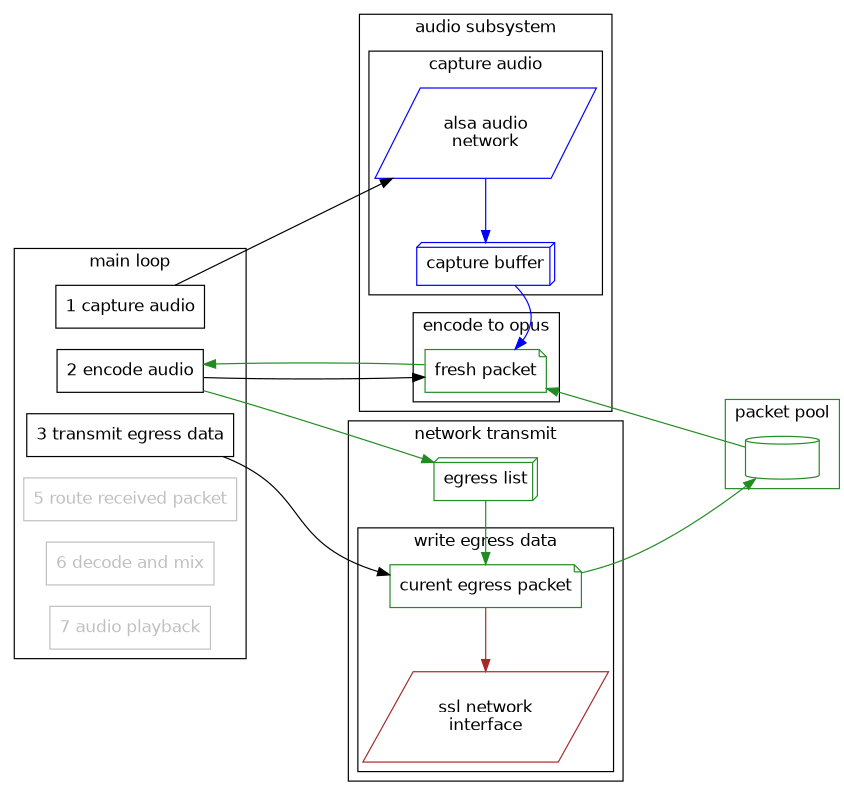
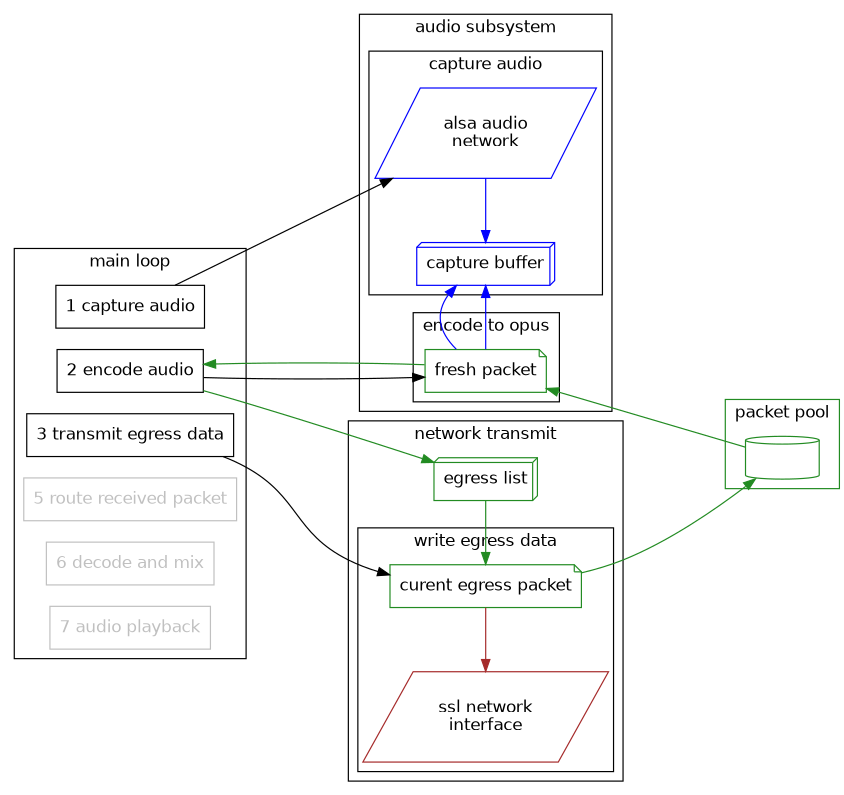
  digraph {
    compound=true
    fontname="DejaVu Sans"
    rankdir=LR
    node [color=forestgreen fontname="DejaVu Sans" shape=box]
    edge [fontname="DejaVu Sans" minlen=3 color=forestgreen]
    n1 [label="          " shape=cylinder]
    n2 [label="1 capture audio" color=""]
    n3 [label="2 encode audio" color=""]
    n4 [label="3 transmit egress data" color=""]
    n5 [color=gray fontcolor=gray label="5 route received packet"]
    n6 [color=gray fontcolor=gray label="6 decode and mix"]
    n7 [color=gray fontcolor=gray label="7 audio playback"]
    n8 [color=blue label=<alsa audio<br/>network> shape=parallelogram]
    n9 [color=blue label="capture buffer" shape=box3d]
    n10 [label="fresh packet" shape=note]
    n11 [label="curent egress packet" shape=note]
    n12 [color=brown label=<ssl network<br/>interface> shape=parallelogram]
    n13 [label="egress list" shape=box3d]
    subgraph cluster_1 {
      color=forestgreen
      label="packet pool"
      n1
    }
    subgraph cluster_2 {
      label="main loop"
      n2
      n3
      n4
      n5
      n6
      n7
    }
    subgraph cluster_3 {
      label="audio subsystem"
      subgraph cluster_4 {
        label="capture audio"
        n8
        n9
      }
      subgraph cluster_5 {
        label="encode to opus"
        n10
      }
    }
    subgraph cluster_6 {
      label="network transmit"
      n13
      subgraph cluster_7 {
        label="write egress data"
        n11
        n12
      }
    }
    n2 -> n8 [color=""]
    n3 -> n10 [color=black]
    n3 -> n10 [dir=back]
    n3 -> n13
    n4 -> n11 [color=""]
    n8 -> n9 [color=blue constraint=false]
    n10 -> n1 [dir=back]
-   n10 -> n9 [color=blue constraint=false dir=back]
+   n9 -> n10 [color=blue constraint=false dir=back]
    n11 -> n1
    n11 -> n12 [color=brown constraint=false]
    n11 -> n13 [constraint=false dir=back]
  }
